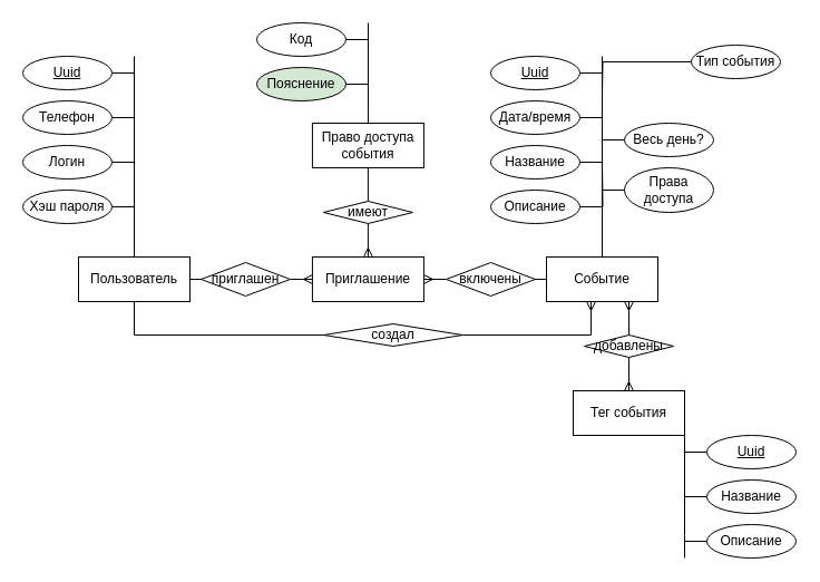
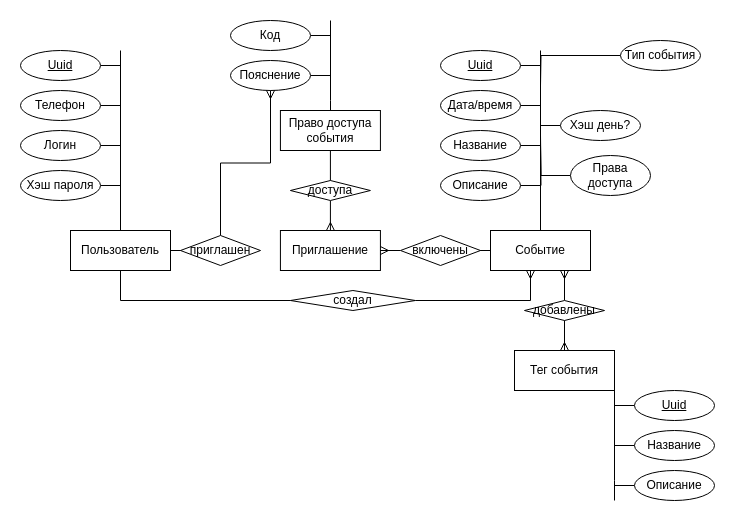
  <mxCell id="0" />
  <mxCell id="1" parent="0" />
  <mxCell id="2" style="edgeStyle=orthogonalEdgeStyle;rounded=0;orthogonalLoop=1;jettySize=auto;html=1;endArrow=none;endFill=0;" parent="1" source="3" edge="1"><mxGeometry relative="1" as="geometry"><mxPoint x="120" y="50" as="targetPoint" /></mxGeometry></mxCell>
  <mxCell id="3" value="Пользователь" style="whiteSpace=wrap;html=1;align=center;" parent="1" vertex="1"><mxGeometry x="70" y="230" width="100" height="40" as="geometry" /></mxCell>
  <mxCell id="4" style="edgeStyle=orthogonalEdgeStyle;rounded=0;orthogonalLoop=1;jettySize=auto;html=1;endArrow=none;endFill=0;" parent="1" source="5" edge="1"><mxGeometry relative="1" as="geometry"><mxPoint x="540" y="50" as="targetPoint" /></mxGeometry></mxCell>
  <mxCell id="5" value="Событие" style="whiteSpace=wrap;html=1;align=center;" parent="1" vertex="1"><mxGeometry x="490" y="230" width="100" height="40" as="geometry" /></mxCell>
  <mxCell id="6" style="edgeStyle=orthogonalEdgeStyle;rounded=0;orthogonalLoop=1;jettySize=auto;html=1;endArrow=none;endFill=0;" parent="1" edge="1"><mxGeometry relative="1" as="geometry"><mxPoint x="330" y="20" as="targetPoint" /><mxPoint x="330" y="110" as="sourcePoint" /><Array as="points"><mxPoint x="330" y="100" /><mxPoint x="330" y="100" /></Array></mxGeometry></mxCell>
  <mxCell id="7" value="Право доступа события" style="whiteSpace=wrap;html=1;align=center;" parent="1" vertex="1"><mxGeometry x="279.92" y="110" width="100" height="40" as="geometry" /></mxCell>
  <mxCell id="8" value="" style="edgeStyle=orthogonalEdgeStyle;fontSize=12;html=1;endArrow=ERmany;rounded=0;startArrow=none;" parent="1" source="56" target="44" edge="1"><mxGeometry width="100" height="100" relative="1" as="geometry"><mxPoint x="620" y="420" as="sourcePoint" /><mxPoint x="720" y="320" as="targetPoint" /></mxGeometry></mxCell>
  <mxCell id="9" style="edgeStyle=orthogonalEdgeStyle;rounded=0;orthogonalLoop=1;jettySize=auto;html=1;endArrow=none;endFill=0;" parent="1" source="10" edge="1"><mxGeometry relative="1" as="geometry"><mxPoint x="614" y="500" as="targetPoint" /><Array as="points"><mxPoint x="614" y="480" /></Array></mxGeometry></mxCell>
  <mxCell id="10" value="Тег события" style="whiteSpace=wrap;html=1;align=center;" parent="1" vertex="1"><mxGeometry x="514" y="350" width="100" height="40" as="geometry" /></mxCell>
  <mxCell id="11" value="" style="fontSize=12;html=1;endArrow=ERmany;startArrow=none;rounded=0;edgeStyle=orthogonalEdgeStyle;" parent="1" source="54" target="5" edge="1"><mxGeometry width="100" height="100" relative="1" as="geometry"><mxPoint x="400" y="410" as="sourcePoint" /><mxPoint x="500" y="310" as="targetPoint" /><Array as="points"><mxPoint x="560" y="310" /><mxPoint x="560" y="310" /></Array></mxGeometry></mxCell>
  <mxCell id="12" style="edgeStyle=orthogonalEdgeStyle;rounded=0;orthogonalLoop=1;jettySize=auto;html=1;endArrow=none;endFill=0;" parent="1" source="13" edge="1"><mxGeometry relative="1" as="geometry"><mxPoint x="120" y="105" as="targetPoint" /></mxGeometry></mxCell>
  <mxCell id="13" value="Телефон" style="ellipse;whiteSpace=wrap;html=1;align=center;" parent="1" vertex="1"><mxGeometry x="20" y="90" width="80" height="30" as="geometry" /></mxCell>
  <mxCell id="14" style="edgeStyle=orthogonalEdgeStyle;rounded=0;orthogonalLoop=1;jettySize=auto;html=1;endArrow=none;endFill=0;" parent="1" source="15" edge="1"><mxGeometry relative="1" as="geometry"><mxPoint x="120" y="65" as="targetPoint" /></mxGeometry></mxCell>
  <mxCell id="15" value="Uuid" style="ellipse;whiteSpace=wrap;html=1;align=center;fontStyle=4;" parent="1" vertex="1"><mxGeometry x="20" y="50" width="80" height="30" as="geometry" /></mxCell>
  <mxCell id="16" style="edgeStyle=orthogonalEdgeStyle;rounded=0;orthogonalLoop=1;jettySize=auto;html=1;endArrow=none;endFill=0;" parent="1" source="17" edge="1"><mxGeometry relative="1" as="geometry"><mxPoint x="120" y="145" as="targetPoint" /></mxGeometry></mxCell>
  <mxCell id="17" value="Логин" style="ellipse;whiteSpace=wrap;html=1;align=center;" parent="1" vertex="1"><mxGeometry x="20" y="130" width="80" height="30" as="geometry" /></mxCell>
  <mxCell id="18" style="edgeStyle=orthogonalEdgeStyle;rounded=0;orthogonalLoop=1;jettySize=auto;html=1;endArrow=none;endFill=0;" parent="1" source="19" edge="1"><mxGeometry relative="1" as="geometry"><mxPoint x="120" y="190" as="targetPoint" /></mxGeometry></mxCell>
  <mxCell id="19" value="Хэш пароля" style="ellipse;whiteSpace=wrap;html=1;align=center;" parent="1" vertex="1"><mxGeometry x="20" y="170" width="80" height="30" as="geometry" /></mxCell>
  <mxCell id="20" style="edgeStyle=orthogonalEdgeStyle;rounded=0;orthogonalLoop=1;jettySize=auto;html=1;endArrow=none;endFill=0;" parent="1" source="21" edge="1"><mxGeometry relative="1" as="geometry"><mxPoint x="540" y="65" as="targetPoint" /></mxGeometry></mxCell>
  <mxCell id="21" value="Uuid" style="ellipse;whiteSpace=wrap;html=1;align=center;fontStyle=4;" parent="1" vertex="1"><mxGeometry x="440" y="50" width="80" height="30" as="geometry" /></mxCell>
  <mxCell id="22" style="edgeStyle=orthogonalEdgeStyle;rounded=0;orthogonalLoop=1;jettySize=auto;html=1;endArrow=none;endFill=0;" parent="1" source="23" edge="1"><mxGeometry relative="1" as="geometry"><mxPoint x="540" y="105" as="targetPoint" /></mxGeometry></mxCell>
  <mxCell id="23" value="Дата/время" style="ellipse;whiteSpace=wrap;html=1;align=center;" parent="1" vertex="1"><mxGeometry x="440" y="90" width="80" height="30" as="geometry" /></mxCell>
  <mxCell id="24" style="edgeStyle=orthogonalEdgeStyle;rounded=0;orthogonalLoop=1;jettySize=auto;html=1;endArrow=none;endFill=0;" parent="1" source="25" edge="1"><mxGeometry relative="1" as="geometry"><mxPoint x="540" y="145" as="targetPoint" /></mxGeometry></mxCell>
  <mxCell id="25" value="Описание" style="ellipse;whiteSpace=wrap;html=1;align=center;" parent="1" vertex="1"><mxGeometry x="440" y="170" width="80" height="30" as="geometry" /></mxCell>
  <mxCell id="26" style="edgeStyle=orthogonalEdgeStyle;rounded=0;orthogonalLoop=1;jettySize=auto;html=1;endArrow=none;endFill=0;" parent="1" source="27" edge="1"><mxGeometry relative="1" as="geometry"><mxPoint x="540" y="145" as="targetPoint" /></mxGeometry></mxCell>
  <mxCell id="27" value="Название" style="ellipse;whiteSpace=wrap;html=1;align=center;" parent="1" vertex="1"><mxGeometry x="440" y="130" width="80" height="30" as="geometry" /></mxCell>
  <mxCell id="28" style="edgeStyle=orthogonalEdgeStyle;rounded=0;orthogonalLoop=1;jettySize=auto;html=1;endArrow=none;endFill=0;" parent="1" source="29" edge="1"><mxGeometry relative="1" as="geometry"><mxPoint x="540" y="85" as="targetPoint" /></mxGeometry></mxCell>
- <mxCell id="29" value="Весь день?" style="ellipse;whiteSpace=wrap;html=1;align=center;" parent="1" vertex="1"><mxGeometry x="560" y="110" width="80" height="30" as="geometry" /></mxCell>
+ <mxCell id="29" value="Хэш день?" style="ellipse;whiteSpace=wrap;html=1;align=center;" parent="1" vertex="1"><mxGeometry x="560" y="110" width="80" height="30" as="geometry" /></mxCell>
  <mxCell id="30" style="edgeStyle=orthogonalEdgeStyle;rounded=0;orthogonalLoop=1;jettySize=auto;html=1;endArrow=none;endFill=0;" parent="1" source="31" edge="1"><mxGeometry relative="1" as="geometry"><mxPoint x="540" y="135" as="targetPoint" /></mxGeometry></mxCell>
- <mxCell id="31" value="Права доступа" style="ellipse;whiteSpace=wrap;html=1;align=center;" parent="1" vertex="1"><mxGeometry x="560" y="150" width="80" height="40" as="geometry" /></mxCell>
+ <mxCell id="31" value="Права доступа" style="ellipse;whiteSpace=wrap;html=1;align=center;" parent="1" vertex="1"><mxGeometry x="570" y="155" width="80" height="40" as="geometry" /></mxCell>
  <mxCell id="32" style="edgeStyle=orthogonalEdgeStyle;rounded=0;orthogonalLoop=1;jettySize=auto;html=1;endArrow=none;endFill=0;" parent="1" source="33" edge="1"><mxGeometry relative="1" as="geometry"><mxPoint x="330" y="35" as="targetPoint" /></mxGeometry></mxCell>
  <mxCell id="33" value="Код" style="ellipse;whiteSpace=wrap;html=1;align=center;" parent="1" vertex="1"><mxGeometry x="230" y="20" width="80" height="30" as="geometry" /></mxCell>
  <mxCell id="34" style="edgeStyle=orthogonalEdgeStyle;rounded=0;orthogonalLoop=1;jettySize=auto;html=1;endArrow=none;endFill=0;" parent="1" source="35" edge="1"><mxGeometry relative="1" as="geometry"><mxPoint x="330" y="80" as="targetPoint" /></mxGeometry></mxCell>
- <mxCell id="35" value="Пояснение" style="ellipse;whiteSpace=wrap;html=1;align=center;fillColor=#d5e8d4;" parent="1" vertex="1"><mxGeometry x="230" y="60" width="80" height="30" as="geometry" /></mxCell>
+ <mxCell id="35" value="Пояснение" style="ellipse;whiteSpace=wrap;html=1;align=center;" parent="1" vertex="1"><mxGeometry x="230" y="60" width="80" height="30" as="geometry" /></mxCell>
  <mxCell id="36" style="edgeStyle=orthogonalEdgeStyle;rounded=0;orthogonalLoop=1;jettySize=auto;html=1;endArrow=none;endFill=0;" parent="1" source="37" edge="1"><mxGeometry relative="1" as="geometry"><mxPoint x="540" y="85" as="targetPoint" /></mxGeometry></mxCell>
  <mxCell id="37" value="Тип события" style="ellipse;whiteSpace=wrap;html=1;align=center;" parent="1" vertex="1"><mxGeometry x="620" y="40" width="80" height="30" as="geometry" /></mxCell>
  <mxCell id="38" style="edgeStyle=orthogonalEdgeStyle;rounded=0;orthogonalLoop=1;jettySize=auto;html=1;endArrow=none;endFill=0;" parent="1" source="39" edge="1"><mxGeometry relative="1" as="geometry"><mxPoint x="614" y="405" as="targetPoint" /></mxGeometry></mxCell>
  <mxCell id="39" value="Uuid" style="ellipse;whiteSpace=wrap;html=1;align=center;fontStyle=4;" parent="1" vertex="1"><mxGeometry x="634" y="390" width="80" height="30" as="geometry" /></mxCell>
  <mxCell id="40" style="edgeStyle=orthogonalEdgeStyle;rounded=0;orthogonalLoop=1;jettySize=auto;html=1;endArrow=none;endFill=0;" parent="1" source="41" edge="1"><mxGeometry relative="1" as="geometry"><mxPoint x="614" y="445" as="targetPoint" /></mxGeometry></mxCell>
  <mxCell id="41" value="Название" style="ellipse;whiteSpace=wrap;html=1;align=center;" parent="1" vertex="1"><mxGeometry x="634" y="430" width="80" height="30" as="geometry" /></mxCell>
  <mxCell id="42" style="edgeStyle=orthogonalEdgeStyle;rounded=0;orthogonalLoop=1;jettySize=auto;html=1;endArrow=none;endFill=0;" parent="1" source="43" edge="1"><mxGeometry relative="1" as="geometry"><mxPoint x="614" y="485" as="targetPoint" /></mxGeometry></mxCell>
  <mxCell id="43" value="Описание" style="ellipse;whiteSpace=wrap;html=1;align=center;" parent="1" vertex="1"><mxGeometry x="634" y="470" width="80" height="30" as="geometry" /></mxCell>
  <mxCell id="44" value="Приглашение" style="whiteSpace=wrap;html=1;align=center;" vertex="1" parent="1"><mxGeometry x="279.92" y="230" width="100" height="40" as="geometry" /></mxCell>
  <mxCell id="45" value="" style="edgeStyle=orthogonalEdgeStyle;fontSize=12;html=1;endArrow=ERmany;rounded=0;startArrow=none;" edge="1" parent="1" source="50" target="44"><mxGeometry width="100" height="100" relative="1" as="geometry"><mxPoint x="389.996" y="250.029" as="sourcePoint" /><mxPoint x="379.949" y="240" as="targetPoint" /></mxGeometry></mxCell>
- <mxCell id="46" value="" style="edgeStyle=orthogonalEdgeStyle;fontSize=12;html=1;endArrow=ERmany;rounded=0;startArrow=none;" edge="1" parent="1" source="48" target="44"><mxGeometry width="100" height="100" relative="1" as="geometry"><mxPoint x="530" y="260" as="sourcePoint" /><mxPoint x="470" y="260" as="targetPoint" /></mxGeometry></mxCell>
+ <mxCell id="46" value="" style="edgeStyle=orthogonalEdgeStyle;fontSize=12;html=1;endArrow=ERmany;rounded=0;startArrow=none;" edge="1" parent="1" source="48" target="35"><mxGeometry width="100" height="100" relative="1" as="geometry"><mxPoint x="530" y="260" as="sourcePoint" /><mxPoint x="470" y="260" as="targetPoint" /></mxGeometry></mxCell>
  <mxCell id="47" value="" style="edgeStyle=orthogonalEdgeStyle;fontSize=12;html=1;endArrow=ERmany;rounded=0;startArrow=none;" edge="1" parent="1" source="52" target="5"><mxGeometry width="100" height="100" relative="1" as="geometry"><mxPoint x="280" y="260" as="sourcePoint" /><mxPoint x="330" y="260" as="targetPoint" /><Array as="points"><mxPoint x="530" y="300" /></Array></mxGeometry></mxCell>
  <mxCell id="48" value="приглашен" style="shape=rhombus;perimeter=rhombusPerimeter;whiteSpace=wrap;html=1;align=center;" vertex="1" parent="1"><mxGeometry x="180" y="235" width="80" height="30" as="geometry" /></mxCell>
  <mxCell id="49" value="" style="edgeStyle=orthogonalEdgeStyle;fontSize=12;html=1;endArrow=none;rounded=0;" edge="1" parent="1" source="3" target="48"><mxGeometry width="100" height="100" relative="1" as="geometry"><mxPoint x="170" y="250" as="sourcePoint" /><mxPoint x="320" y="250" as="targetPoint" /></mxGeometry></mxCell>
  <mxCell id="50" value="включены" style="shape=rhombus;perimeter=rhombusPerimeter;whiteSpace=wrap;html=1;align=center;" vertex="1" parent="1"><mxGeometry x="400" y="235" width="80" height="30" as="geometry" /></mxCell>
  <mxCell id="51" value="" style="edgeStyle=orthogonalEdgeStyle;fontSize=12;html=1;endArrow=none;rounded=0;" edge="1" parent="1" source="5" target="50"><mxGeometry width="100" height="100" relative="1" as="geometry"><mxPoint x="490" y="250" as="sourcePoint" /><mxPoint x="390" y="250" as="targetPoint" /></mxGeometry></mxCell>
  <mxCell id="52" value="создал" style="shape=rhombus;perimeter=rhombusPerimeter;whiteSpace=wrap;html=1;align=center;" vertex="1" parent="1"><mxGeometry x="289.92" y="290" width="125" height="20" as="geometry" /></mxCell>
  <mxCell id="53" value="" style="edgeStyle=orthogonalEdgeStyle;fontSize=12;html=1;endArrow=none;rounded=0;" edge="1" parent="1" source="3" target="52"><mxGeometry width="100" height="100" relative="1" as="geometry"><mxPoint x="120" y="270" as="sourcePoint" /><mxPoint x="520" y="270" as="targetPoint" /><Array as="points"><mxPoint x="120" y="300" /></Array></mxGeometry></mxCell>
  <mxCell id="54" value="добавлены" style="shape=rhombus;perimeter=rhombusPerimeter;whiteSpace=wrap;html=1;align=center;" vertex="1" parent="1"><mxGeometry x="524" y="300" width="80" height="20" as="geometry" /></mxCell>
  <mxCell id="55" value="" style="fontSize=12;html=1;endArrow=none;startArrow=ERmany;rounded=0;edgeStyle=orthogonalEdgeStyle;" edge="1" parent="1" source="10" target="54"><mxGeometry width="100" height="100" relative="1" as="geometry"><mxPoint x="550" y="400" as="sourcePoint" /><mxPoint x="550" y="270" as="targetPoint" /><Array as="points"><mxPoint x="560" y="370" /><mxPoint x="560" y="370" /></Array></mxGeometry></mxCell>
- <mxCell id="56" value="имеют" style="shape=rhombus;perimeter=rhombusPerimeter;whiteSpace=wrap;html=1;align=center;" vertex="1" parent="1"><mxGeometry x="289.92" y="180" width="80" height="20" as="geometry" /></mxCell>
+ <mxCell id="56" value="доступа" style="shape=rhombus;perimeter=rhombusPerimeter;whiteSpace=wrap;html=1;align=center;" vertex="1" parent="1"><mxGeometry x="289.92" y="180" width="80" height="20" as="geometry" /></mxCell>
  <mxCell id="57" value="" style="edgeStyle=orthogonalEdgeStyle;fontSize=12;html=1;endArrow=none;rounded=0;" edge="1" parent="1" source="7" target="56"><mxGeometry width="100" height="100" relative="1" as="geometry"><mxPoint x="329.92" y="150" as="sourcePoint" /><mxPoint x="329.92" y="230" as="targetPoint" /></mxGeometry></mxCell>
